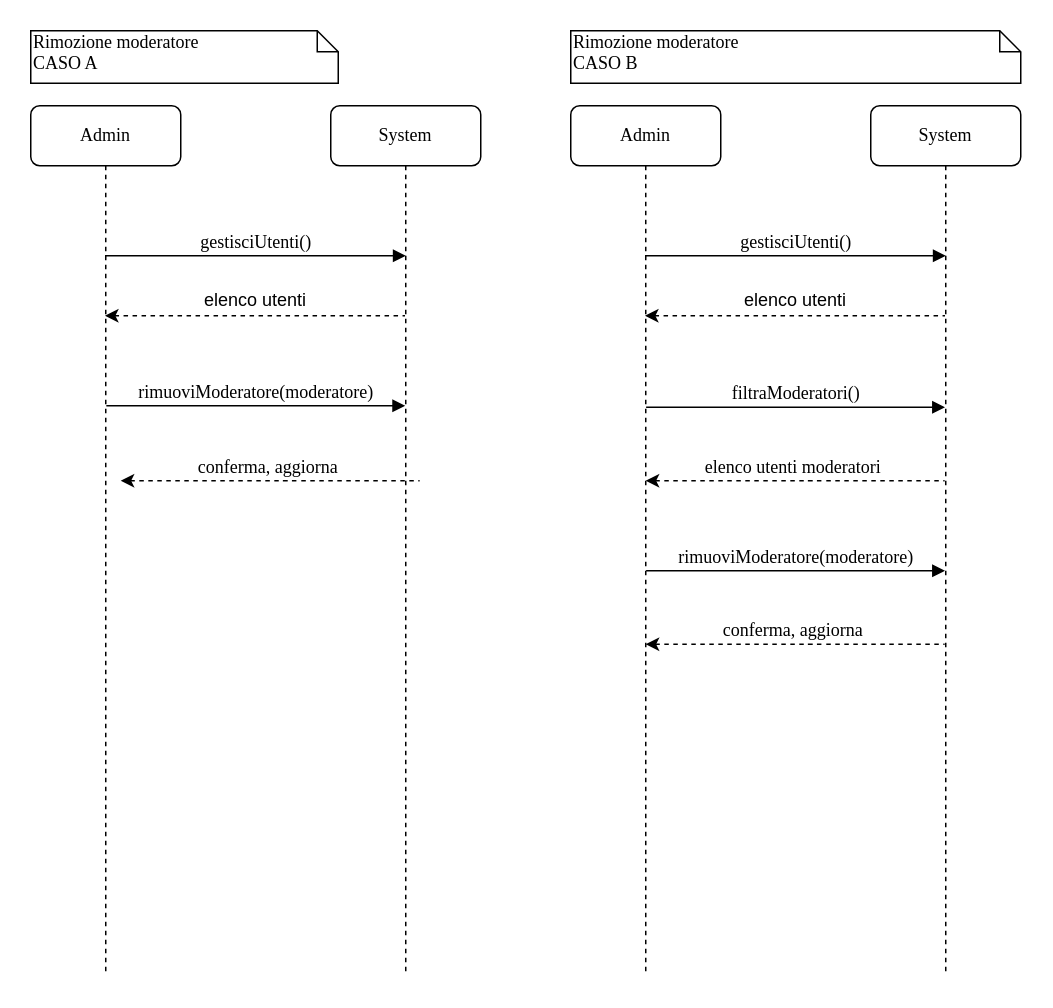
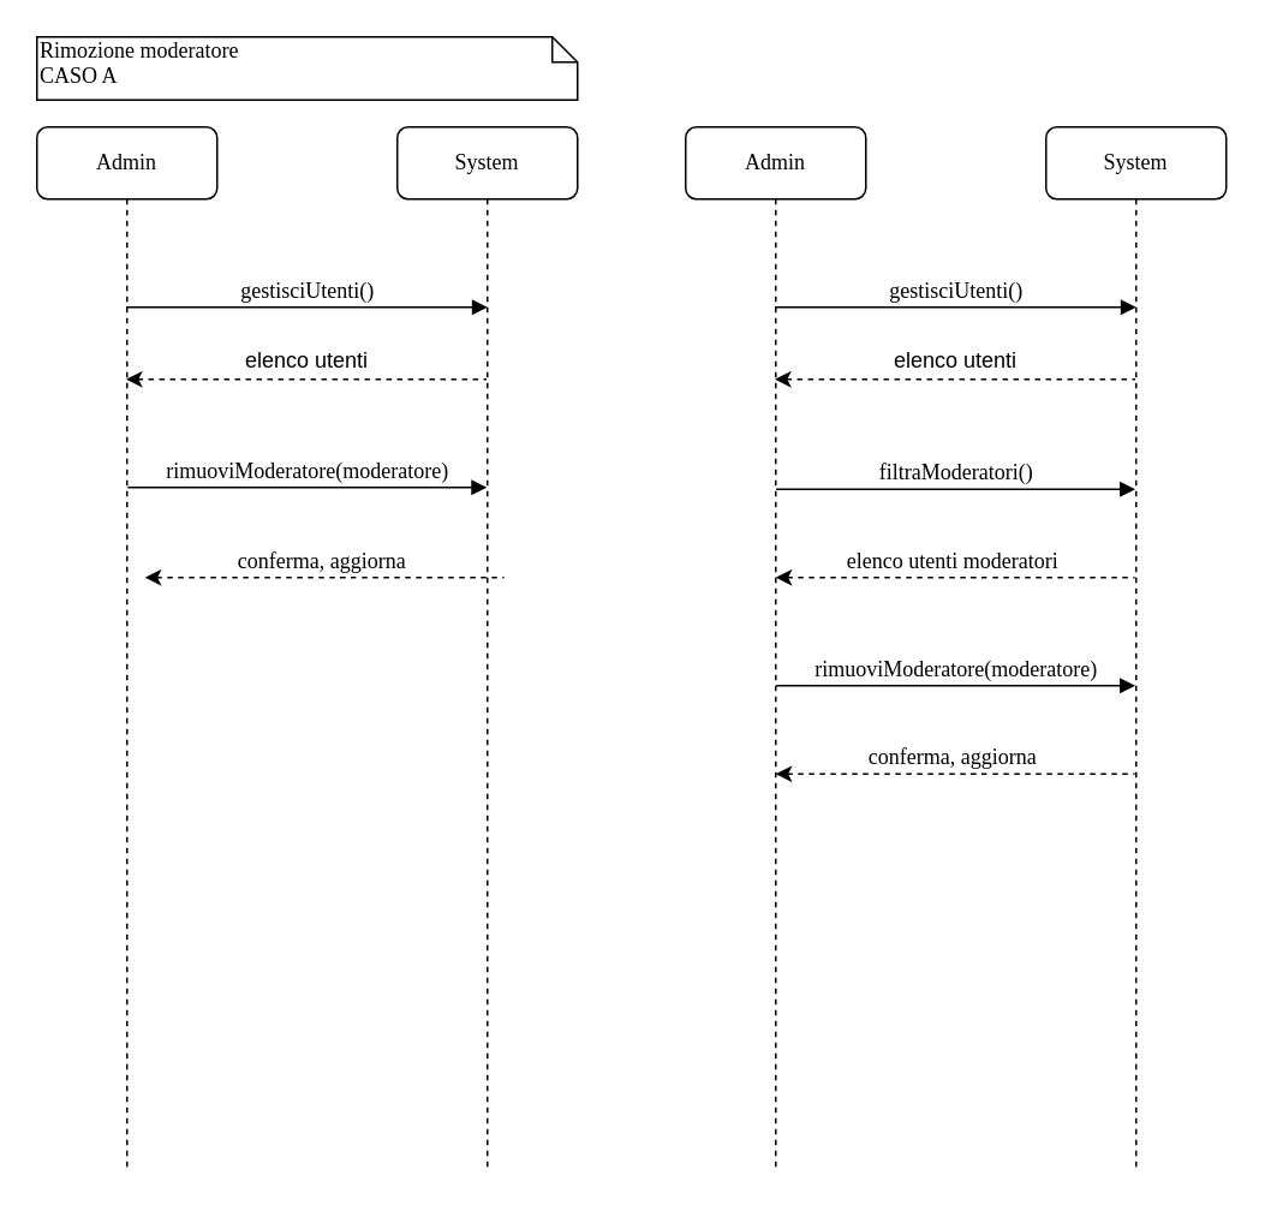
  <mxCell id="0" />
  <mxCell id="1" parent="0" />
  <mxCell id="2" value="System" style="shape=umlLifeline;perimeter=lifelinePerimeter;whiteSpace=wrap;html=1;container=1;collapsible=0;recursiveResize=0;outlineConnect=0;rounded=1;shadow=0;comic=0;labelBackgroundColor=none;strokeWidth=1;fontFamily=Verdana;fontSize=12;align=center;" parent="1" vertex="1"><mxGeometry x="580" y="70" width="100" height="580" as="geometry" /></mxCell>
  <mxCell id="3" value="Admin" style="shape=umlLifeline;perimeter=lifelinePerimeter;whiteSpace=wrap;html=1;container=1;collapsible=0;recursiveResize=0;outlineConnect=0;rounded=1;shadow=0;comic=0;labelBackgroundColor=none;strokeWidth=1;fontFamily=Verdana;fontSize=12;align=center;" parent="1" vertex="1"><mxGeometry x="380" y="70" width="100" height="580" as="geometry" /></mxCell>
  <mxCell id="4" value="gestisciUtenti()" style="html=1;verticalAlign=bottom;endArrow=block;entryX=0.5;entryY=0.172;labelBackgroundColor=none;fontFamily=Verdana;fontSize=12;edgeStyle=elbowEdgeStyle;elbow=vertical;entryDx=0;entryDy=0;entryPerimeter=0;" parent="1" source="3" target="2" edge="1"><mxGeometry relative="1" as="geometry"><mxPoint x="435" y="170" as="sourcePoint" /><mxPoint x="565" y="170" as="targetPoint" /></mxGeometry></mxCell>
- <mxCell id="5" value="Rimozione moderatore&lt;br&gt;CASO B" style="shape=note;whiteSpace=wrap;html=1;size=14;verticalAlign=top;align=left;spacingTop=-6;rounded=0;shadow=0;comic=0;labelBackgroundColor=none;strokeWidth=1;fontFamily=Verdana;fontSize=12" parent="1" vertex="1"><mxGeometry x="380" y="20" width="300" height="35" as="geometry" /></mxCell>
  <mxCell id="6" value="" style="endArrow=none;dashed=1;html=1;startArrow=classic;startFill=1;" parent="1" target="2" edge="1"><mxGeometry width="50" height="50" relative="1" as="geometry"><mxPoint x="429.5" y="210" as="sourcePoint" /><mxPoint x="589.5" y="210" as="targetPoint" /><Array as="points"><mxPoint x="540" y="210" /></Array></mxGeometry></mxCell>
  <mxCell id="7" value="elenco utenti" style="text;html=1;strokeColor=none;fillColor=none;align=center;verticalAlign=middle;whiteSpace=wrap;rounded=0;" parent="1" vertex="1"><mxGeometry x="475" y="190" width="110" height="20" as="geometry" /></mxCell>
  <mxCell id="8" value="filtraModeratori()" style="html=1;verticalAlign=bottom;endArrow=block;labelBackgroundColor=none;fontFamily=Verdana;fontSize=12;edgeStyle=elbowEdgeStyle;elbow=vertical;" parent="1" edge="1"><mxGeometry x="0.001" relative="1" as="geometry"><mxPoint x="430.25" y="271" as="sourcePoint" /><mxPoint x="629.5" y="271" as="targetPoint" /><Array as="points"><mxPoint x="500" y="271" /><mxPoint x="560.25" y="271" /><mxPoint x="560.25" y="261" /><mxPoint x="560.25" y="251" /></Array><mxPoint as="offset" /></mxGeometry></mxCell>
  <mxCell id="9" value="" style="endArrow=none;dashed=1;html=1;startArrow=classic;startFill=1;" parent="1" edge="1"><mxGeometry width="50" height="50" relative="1" as="geometry"><mxPoint x="430" y="320" as="sourcePoint" /><mxPoint x="629.25" y="320" as="targetPoint" /><Array as="points"><mxPoint x="520" y="320" /><mxPoint x="540.5" y="320" /></Array></mxGeometry></mxCell>
  <mxCell id="10" value="elenco utenti moderatori" style="edgeLabel;html=1;align=center;verticalAlign=middle;resizable=0;points=[];fontSize=12;fontFamily=Verdana;" parent="9" vertex="1" connectable="0"><mxGeometry x="-0.1" y="3" relative="1" as="geometry"><mxPoint x="7.75" y="-7" as="offset" /></mxGeometry></mxCell>
  <mxCell id="11" value="rimuoviModeratore(moderatore)" style="html=1;verticalAlign=bottom;endArrow=block;labelBackgroundColor=none;fontFamily=Verdana;fontSize=12;edgeStyle=elbowEdgeStyle;elbow=vertical;" parent="1" edge="1"><mxGeometry x="0.001" relative="1" as="geometry"><mxPoint x="430.25" y="380" as="sourcePoint" /><mxPoint x="629.5" y="380" as="targetPoint" /><Array as="points"><mxPoint x="500" y="380" /><mxPoint x="560.25" y="380" /><mxPoint x="560.25" y="370" /><mxPoint x="560.25" y="360" /></Array><mxPoint as="offset" /></mxGeometry></mxCell>
  <mxCell id="12" value="" style="endArrow=none;dashed=1;html=1;startArrow=classic;startFill=1;" parent="1" edge="1"><mxGeometry width="50" height="50" relative="1" as="geometry"><mxPoint x="430" y="429" as="sourcePoint" /><mxPoint x="629.25" y="429" as="targetPoint" /><Array as="points"><mxPoint x="520" y="429" /><mxPoint x="540.5" y="429" /></Array></mxGeometry></mxCell>
  <mxCell id="13" value="conferma, aggiorna" style="edgeLabel;html=1;align=center;verticalAlign=middle;resizable=0;points=[];fontSize=12;fontFamily=Verdana;" parent="12" vertex="1" connectable="0"><mxGeometry x="-0.1" y="3" relative="1" as="geometry"><mxPoint x="7.75" y="-7" as="offset" /></mxGeometry></mxCell>
  <mxCell id="14" value="System" style="shape=umlLifeline;perimeter=lifelinePerimeter;whiteSpace=wrap;html=1;container=1;collapsible=0;recursiveResize=0;outlineConnect=0;rounded=1;shadow=0;comic=0;labelBackgroundColor=none;strokeWidth=1;fontFamily=Verdana;fontSize=12;align=center;" parent="1" vertex="1"><mxGeometry x="220" y="70" width="100" height="580" as="geometry" /></mxCell>
  <mxCell id="15" value="Admin" style="shape=umlLifeline;perimeter=lifelinePerimeter;whiteSpace=wrap;html=1;container=1;collapsible=0;recursiveResize=0;outlineConnect=0;rounded=1;shadow=0;comic=0;labelBackgroundColor=none;strokeWidth=1;fontFamily=Verdana;fontSize=12;align=center;" parent="1" vertex="1"><mxGeometry x="20" y="70" width="100" height="580" as="geometry" /></mxCell>
  <mxCell id="16" value="gestisciUtenti()" style="html=1;verticalAlign=bottom;endArrow=block;entryX=0.5;entryY=0.172;labelBackgroundColor=none;fontFamily=Verdana;fontSize=12;edgeStyle=elbowEdgeStyle;elbow=vertical;entryDx=0;entryDy=0;entryPerimeter=0;" parent="1" source="15" target="14" edge="1"><mxGeometry relative="1" as="geometry"><mxPoint x="75" y="170" as="sourcePoint" /><mxPoint x="205" y="170" as="targetPoint" /></mxGeometry></mxCell>
- <mxCell id="17" value="Rimozione moderatore&lt;br&gt;CASO A" style="shape=note;whiteSpace=wrap;html=1;size=14;verticalAlign=top;align=left;spacingTop=-6;rounded=0;shadow=0;comic=0;labelBackgroundColor=none;strokeWidth=1;fontFamily=Verdana;fontSize=12" parent="1" vertex="1"><mxGeometry x="20" y="20" width="205" height="35" as="geometry" /></mxCell>
+ <mxCell id="17" value="Rimozione moderatore&lt;br&gt;CASO A" style="shape=note;whiteSpace=wrap;html=1;size=14;verticalAlign=top;align=left;spacingTop=-6;rounded=0;shadow=0;comic=0;labelBackgroundColor=none;strokeWidth=1;fontFamily=Verdana;fontSize=12" parent="1" vertex="1"><mxGeometry x="20" y="20" width="300" height="35" as="geometry" /></mxCell>
  <mxCell id="18" value="" style="endArrow=none;dashed=1;html=1;startArrow=classic;startFill=1;" parent="1" target="14" edge="1"><mxGeometry width="50" height="50" relative="1" as="geometry"><mxPoint x="69.5" y="210" as="sourcePoint" /><mxPoint x="229.5" y="210" as="targetPoint" /><Array as="points"><mxPoint x="180" y="210" /></Array></mxGeometry></mxCell>
  <mxCell id="19" value="elenco utenti" style="text;html=1;strokeColor=none;fillColor=none;align=center;verticalAlign=middle;whiteSpace=wrap;rounded=0;" parent="1" vertex="1"><mxGeometry x="115" y="190" width="110" height="20" as="geometry" /></mxCell>
  <mxCell id="20" value="rimuoviModeratore(moderatore)" style="html=1;verticalAlign=bottom;endArrow=block;labelBackgroundColor=none;fontFamily=Verdana;fontSize=12;edgeStyle=elbowEdgeStyle;elbow=vertical;" parent="1" edge="1"><mxGeometry x="0.001" relative="1" as="geometry"><mxPoint x="70.38" y="270" as="sourcePoint" /><mxPoint x="269.63" y="270" as="targetPoint" /><Array as="points"><mxPoint x="140.13" y="270" /><mxPoint x="200.38" y="270" /><mxPoint x="200.38" y="260" /><mxPoint x="200.38" y="250" /></Array><mxPoint as="offset" /></mxGeometry></mxCell>
  <mxCell id="21" value="" style="endArrow=none;dashed=1;html=1;startArrow=classic;startFill=1;" parent="1" edge="1"><mxGeometry width="50" height="50" relative="1" as="geometry"><mxPoint x="80" y="320" as="sourcePoint" /><mxPoint x="279.25" y="320" as="targetPoint" /><Array as="points"><mxPoint x="170" y="320" /><mxPoint x="190.5" y="320" /></Array></mxGeometry></mxCell>
  <mxCell id="22" value="conferma, aggiorna" style="edgeLabel;html=1;align=center;verticalAlign=middle;resizable=0;points=[];fontSize=12;fontFamily=Verdana;" parent="21" vertex="1" connectable="0"><mxGeometry x="-0.1" y="3" relative="1" as="geometry"><mxPoint x="7.75" y="-7" as="offset" /></mxGeometry></mxCell>
